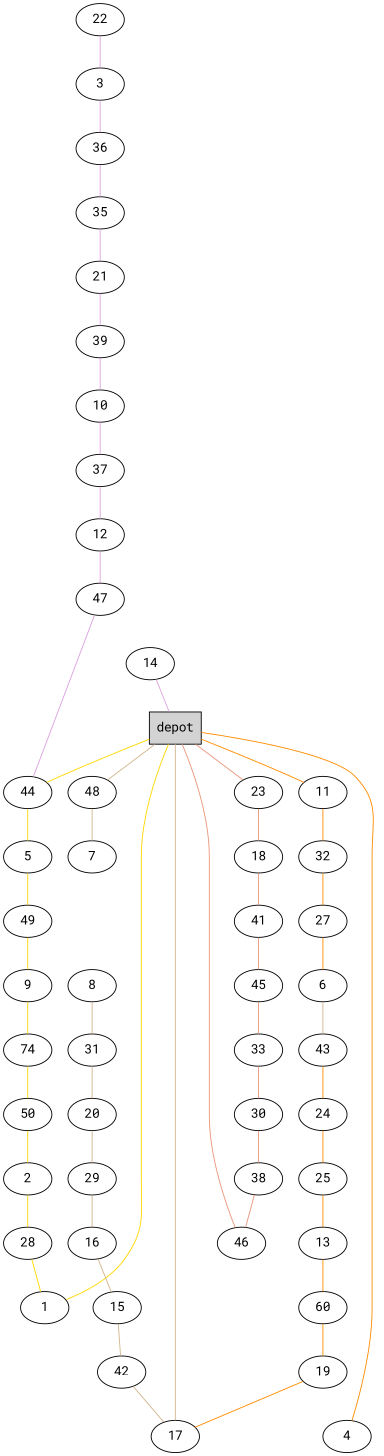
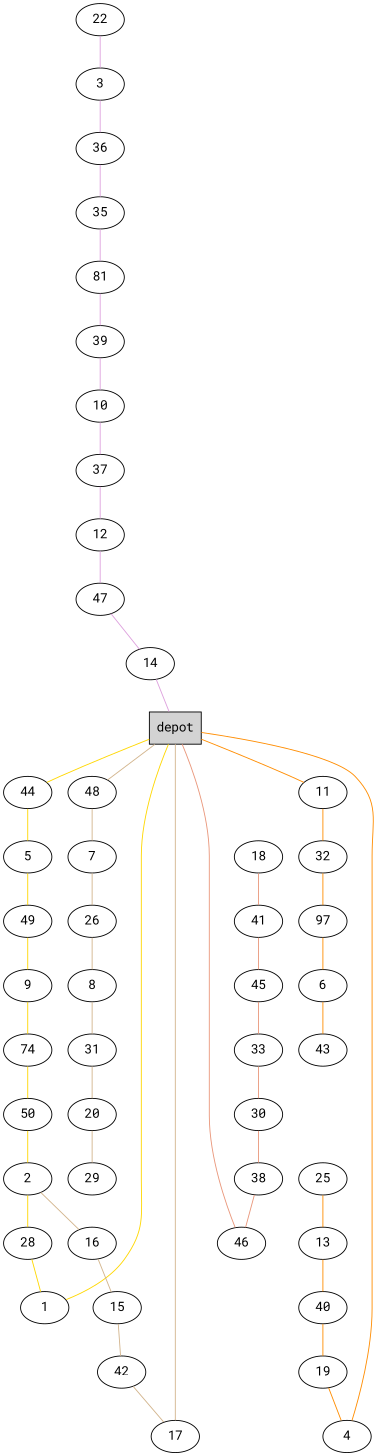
  graph {
    fontname="Roboto Mono"
    node [fontname="Roboto Mono" shape=ellipse]
    edge [color=tan fontname="Roboto Mono"]
    n1 [label=depot shape=box style=filled]
-   23
    44
    48
    11
    18
    5
    22
    3
    7
    32
    41
    45
    33
    30
    38
    46
    49
    9
    n20 [label=74]
    50
    2
    28
    1
    36
    35
-   21
+   21 [label=81]
    39
    10
    37
    12
    47
    14
+   26
    8
    31
    20
    29
    16
    15
    42
    17
-   27
+   27 [label=97]
    6
    43
-   24
    25
    13
-   40 [label=60]
+   40
    19
    4
-   n1 -- 23 [color=darksalmon]
    n1 -- 44 [color=gold]
    n1 -- 48
    n1 -- 11 [color=darkorange]
-   23 -- 18 [color=darksalmon]
    44 -- 5 [color=gold]
    48 -- 7
    11 -- 32 [color=darkorange]
    18 -- 41 [color=darksalmon]
    5 -- 49 [color=gold]
    22 -- 3 [color=plum]
    3 -- 36 [color=plum]
+   7 -- 26
    32 -- 27 [color=darkorange]
    41 -- 45 [color=darksalmon]
    45 -- 33 [color=darksalmon]
    33 -- 30 [color=darksalmon]
    30 -- 38 [color=darksalmon]
    38 -- 46 [color=darksalmon]
    46 -- n1 [color=darksalmon]
    49 -- 9 [color=gold]
    9 -- n20 [color=gold]
    n20 -- 50 [color=gold]
    50 -- 2 [color=gold]
    2 -- 28 [color=gold]
    28 -- 1 [color=gold]
    1 -- n1 [color=gold]
    36 -- 35 [color=plum]
    35 -- 21 [color=plum]
    21 -- 39 [color=plum]
    39 -- 10 [color=plum]
    10 -- 37 [color=plum]
    37 -- 12 [color=plum]
    12 -- 47 [color=plum]
-   47 -- 44 [color=plum]
+   47 -- 14 [color=plum]
    14 -- n1 [color=plum]
+   26 -- 8
    8 -- 31
    31 -- 20
    20 -- 29
-   29 -- 16
+   2 -- 16
    16 -- 15
    15 -- 42
    42 -- 17
    17 -- n1
    27 -- 6 [color=darkorange]
-   6 -- 43
-   43 -- 24 [color=darkorange]
-   24 -- 25 [color=darkorange]
+   6 -- 43 [color=darkorange]
    25 -- 13 [color=darkorange]
    13 -- 40 [color=darkorange]
    40 -- 19 [color=darkorange]
-   19 -- 17 [color=darkorange]
+   19 -- 4 [color=darkorange]
    4 -- n1 [color=darkorange]
  }
